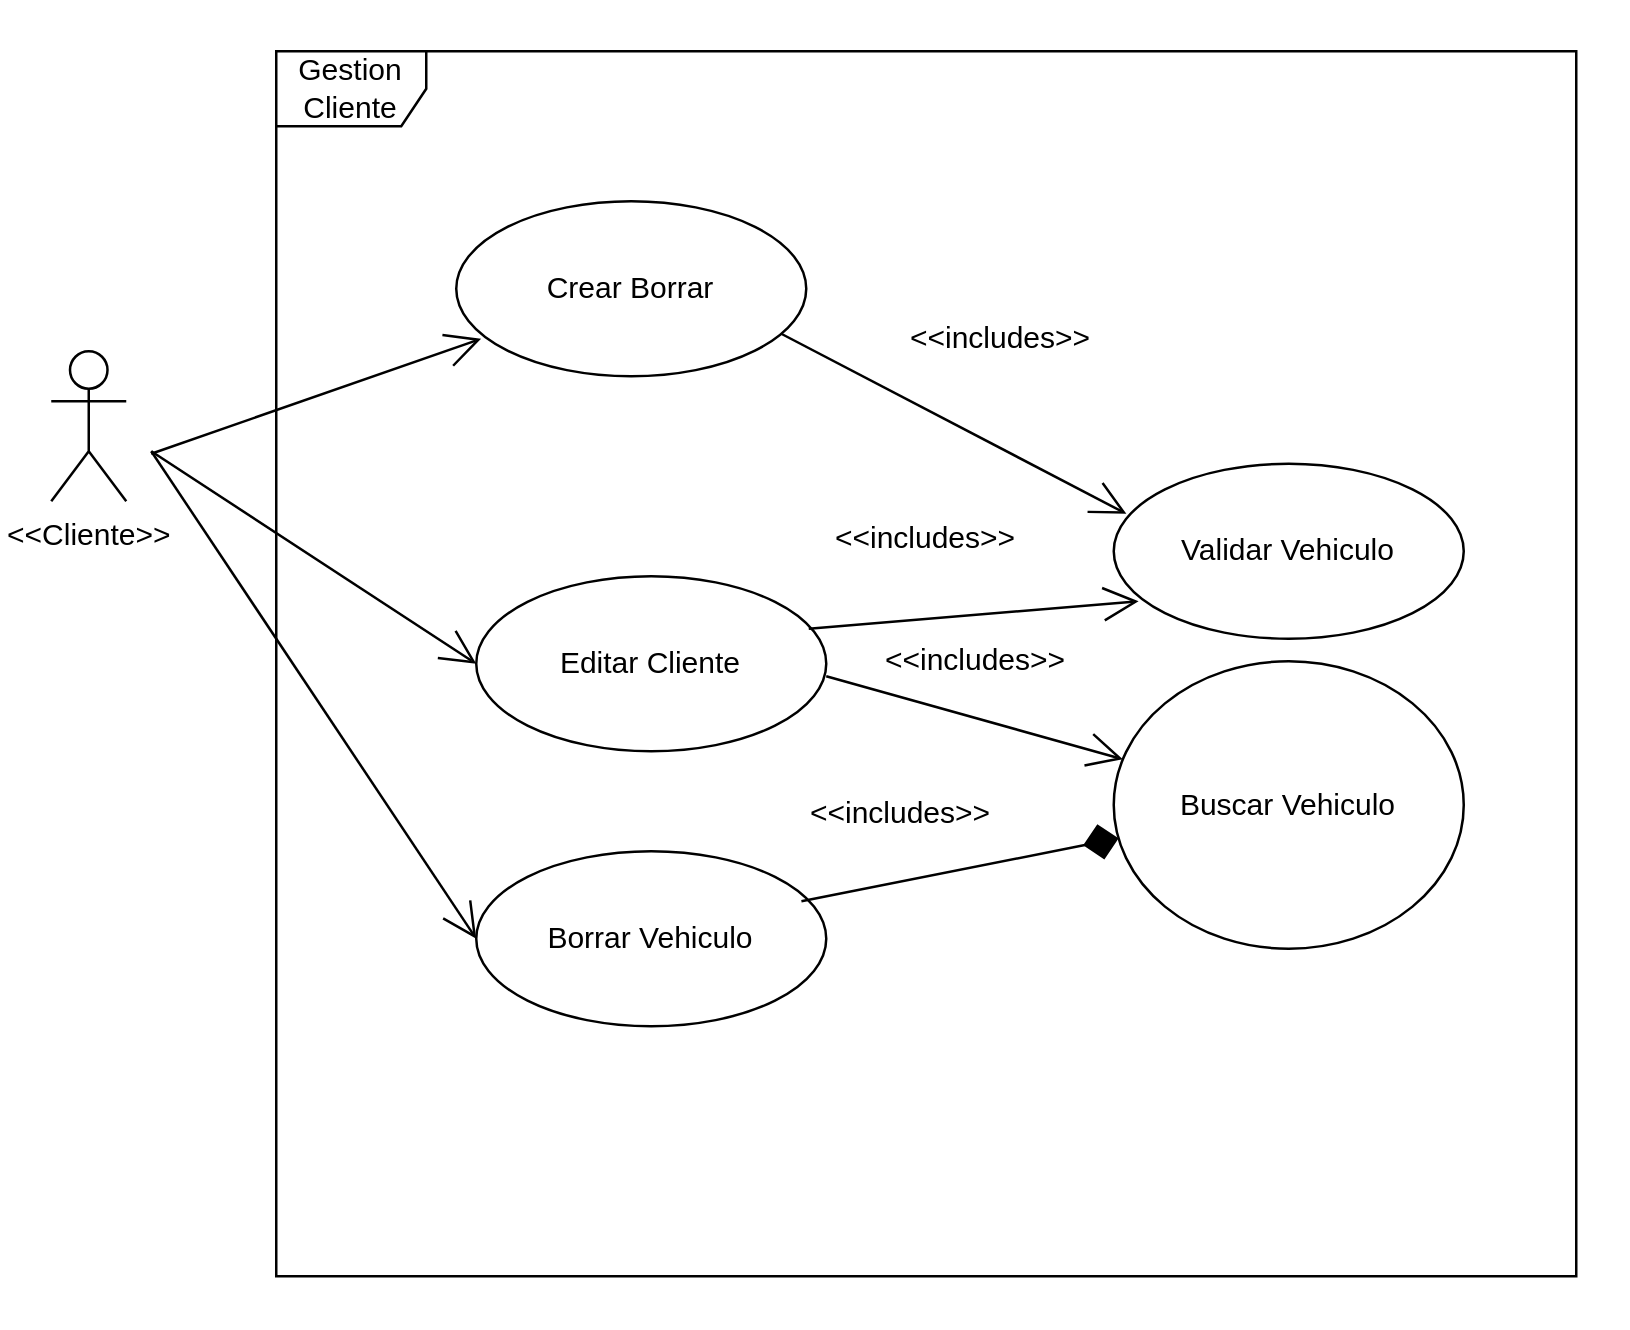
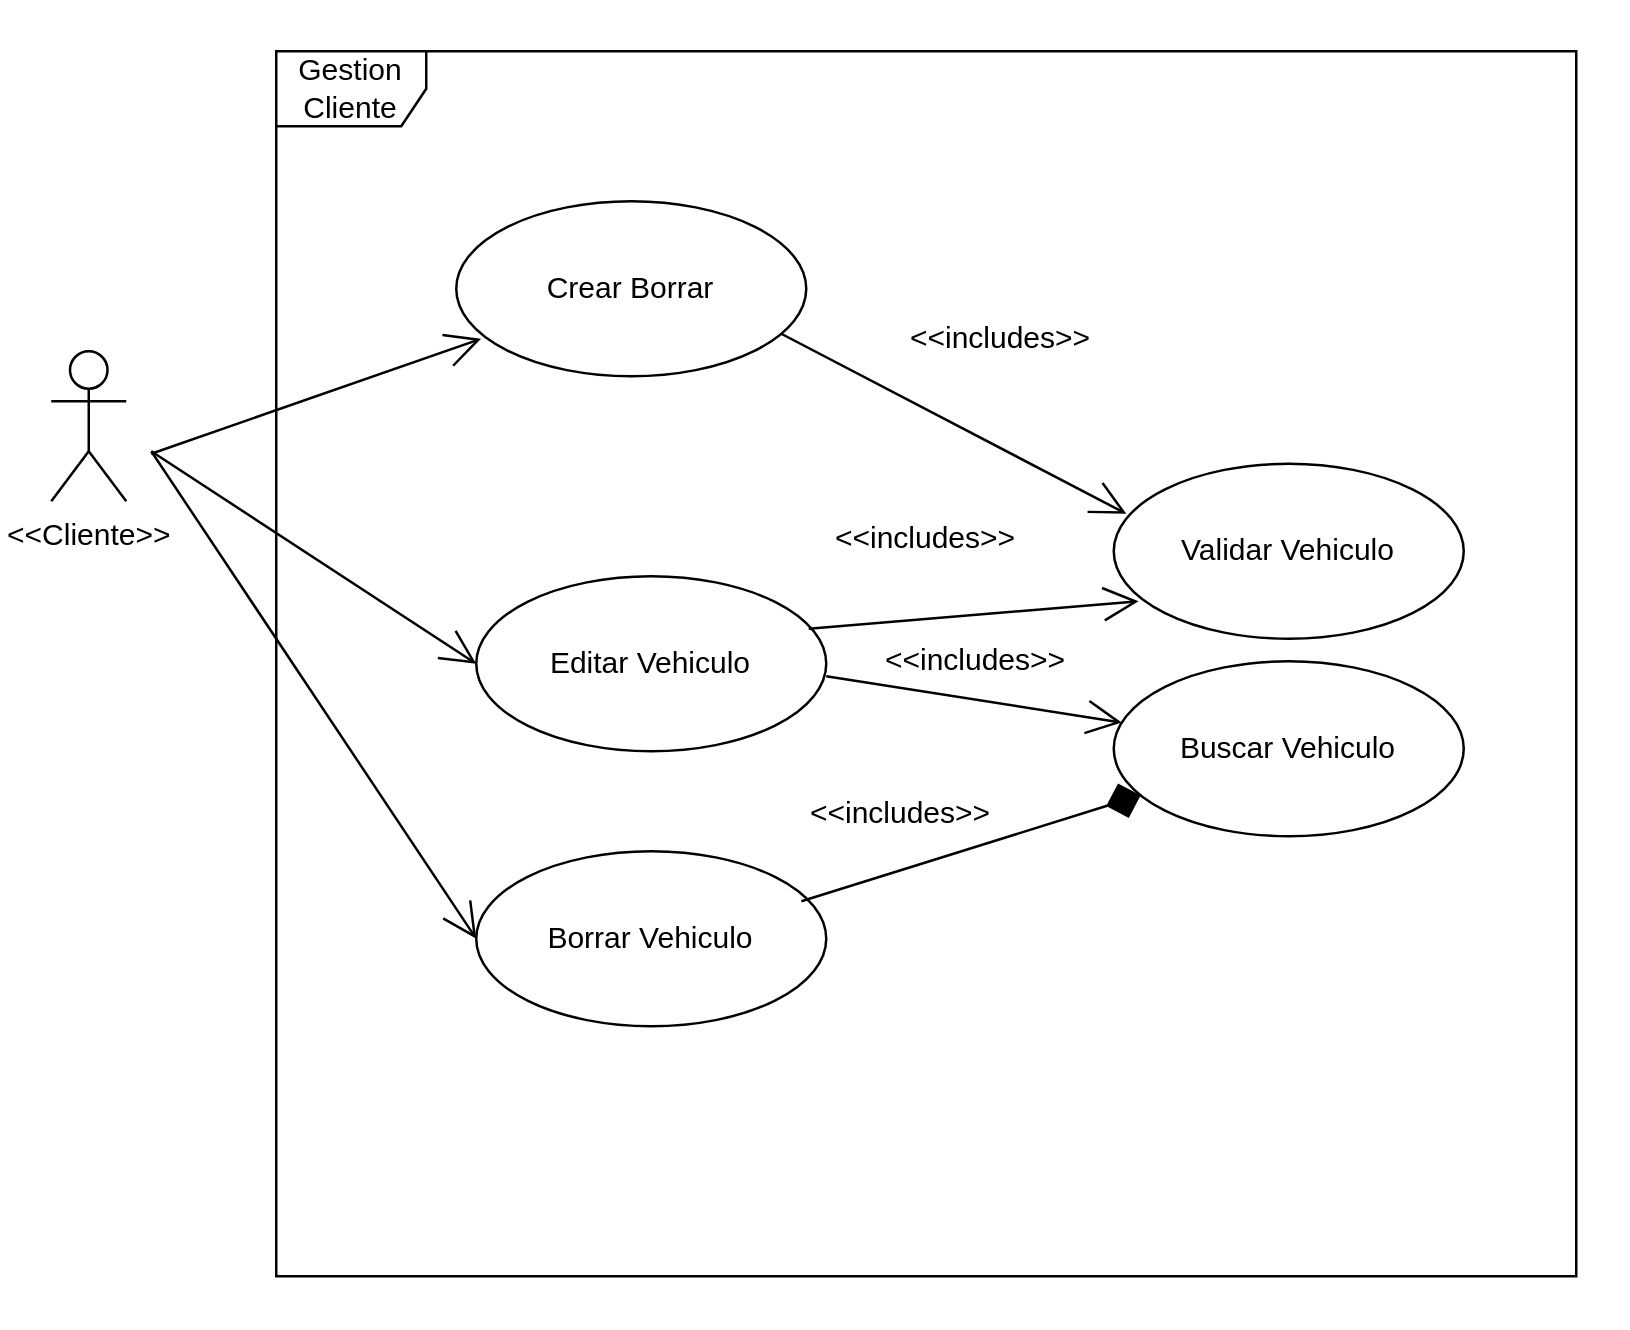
  <mxCell id="0" />
  <mxCell id="1" parent="0" />
  <mxCell id="2" value="&amp;lt;&amp;lt;Cliente&amp;gt;&amp;gt;" style="shape=umlActor;verticalLabelPosition=bottom;verticalAlign=top;html=1;outlineConnect=0;" vertex="1" parent="1"><mxGeometry x="20" y="140" width="30" height="60" as="geometry" /></mxCell>
  <mxCell id="3" value="Gestion Cliente" style="shape=umlFrame;whiteSpace=wrap;html=1;pointerEvents=0;" vertex="1" parent="1"><mxGeometry x="110" y="20" width="520" height="490" as="geometry" /></mxCell>
  <mxCell id="4" value="" style="endArrow=open;endFill=1;endSize=12;html=1;rounded=0;entryX=0;entryY=0.5;entryDx=0;entryDy=0;" edge="1" parent="1" target="5"><mxGeometry width="160" relative="1" as="geometry"><mxPoint x="60" y="180" as="sourcePoint" /><mxPoint x="150" y="175" as="targetPoint" /></mxGeometry></mxCell>
  <mxCell id="5" value="Borrar Vehiculo" style="ellipse;whiteSpace=wrap;html=1;" vertex="1" parent="1"><mxGeometry x="190" y="340" width="140" height="70" as="geometry" /></mxCell>
- <mxCell id="6" value="Buscar Vehiculo" style="ellipse;whiteSpace=wrap;html=1;" vertex="1" parent="1"><mxGeometry x="445" y="264" width="140" height="115" as="geometry" /></mxCell>
+ <mxCell id="6" value="Buscar Vehiculo" style="ellipse;whiteSpace=wrap;html=1;" vertex="1" parent="1"><mxGeometry x="445" y="264" width="140" height="70" as="geometry" /></mxCell>
  <mxCell id="7" value="" style="endArrow=diamond;endFill=1;endSize=12;html=1;rounded=0;exitX=0.929;exitY=0.286;exitDx=0;exitDy=0;exitPerimeter=0;" edge="1" parent="1" source="5" target="6"><mxGeometry width="160" relative="1" as="geometry"><mxPoint x="260" y="140" as="sourcePoint" /><mxPoint x="420" y="140" as="targetPoint" /></mxGeometry></mxCell>
  <mxCell id="8" value="&amp;lt;&amp;lt;includes&amp;gt;&amp;gt;" style="text;html=1;strokeColor=none;fillColor=none;align=center;verticalAlign=middle;whiteSpace=wrap;rounded=0;" vertex="1" parent="1"><mxGeometry x="330" y="310" width="60" height="30" as="geometry" /></mxCell>
  <mxCell id="9" value="" style="endArrow=open;endFill=1;endSize=12;html=1;rounded=0;entryX=0;entryY=0.5;entryDx=0;entryDy=0;" edge="1" parent="1" target="10"><mxGeometry width="160" relative="1" as="geometry"><mxPoint x="60" y="180" as="sourcePoint" /><mxPoint x="160" y="70.5" as="targetPoint" /></mxGeometry></mxCell>
- <mxCell id="10" value="Editar Cliente" style="ellipse;whiteSpace=wrap;html=1;" vertex="1" parent="1"><mxGeometry x="190" y="230" width="140" height="70" as="geometry" /></mxCell>
+ <mxCell id="10" value="Editar Vehiculo" style="ellipse;whiteSpace=wrap;html=1;" vertex="1" parent="1"><mxGeometry x="190" y="230" width="140" height="70" as="geometry" /></mxCell>
  <mxCell id="11" value="" style="endArrow=open;endFill=1;endSize=12;html=1;rounded=0;exitX=0.929;exitY=0.286;exitDx=0;exitDy=0;exitPerimeter=0;" edge="1" parent="1" target="6"><mxGeometry width="160" relative="1" as="geometry"><mxPoint x="330" y="270" as="sourcePoint" /><mxPoint x="466" y="228" as="targetPoint" /></mxGeometry></mxCell>
  <mxCell id="12" value="&amp;lt;&amp;lt;includes&amp;gt;&amp;gt;" style="text;html=1;strokeColor=none;fillColor=none;align=center;verticalAlign=middle;whiteSpace=wrap;rounded=0;" vertex="1" parent="1"><mxGeometry x="360" y="249" width="60" height="30" as="geometry" /></mxCell>
  <mxCell id="13" value="Validar Vehiculo" style="ellipse;whiteSpace=wrap;html=1;" vertex="1" parent="1"><mxGeometry x="445" y="185" width="140" height="70" as="geometry" /></mxCell>
  <mxCell id="14" value="&amp;lt;&amp;lt;includes&amp;gt;&amp;gt;" style="text;html=1;strokeColor=none;fillColor=none;align=center;verticalAlign=middle;whiteSpace=wrap;rounded=0;" vertex="1" parent="1"><mxGeometry x="340" y="200" width="60" height="30" as="geometry" /></mxCell>
  <mxCell id="15" value="&amp;lt;&amp;lt;includes&amp;gt;&amp;gt;" style="text;html=1;strokeColor=none;fillColor=none;align=center;verticalAlign=middle;whiteSpace=wrap;rounded=0;" vertex="1" parent="1"><mxGeometry x="370" y="120" width="60" height="30" as="geometry" /></mxCell>
  <mxCell id="16" value="" style="endArrow=open;endFill=1;endSize=12;html=1;rounded=0;exitX=0.95;exitY=0.3;exitDx=0;exitDy=0;exitPerimeter=0;entryX=0.071;entryY=0.786;entryDx=0;entryDy=0;entryPerimeter=0;" edge="1" parent="1" source="10" target="13"><mxGeometry width="160" relative="1" as="geometry"><mxPoint x="327" y="235" as="sourcePoint" /><mxPoint x="445" y="254" as="targetPoint" /></mxGeometry></mxCell>
  <mxCell id="17" value="Crear Borrar" style="ellipse;whiteSpace=wrap;html=1;" vertex="1" parent="1"><mxGeometry x="182" y="80" width="140" height="70" as="geometry" /></mxCell>
  <mxCell id="18" value="" style="endArrow=open;endFill=1;endSize=12;html=1;rounded=0;exitX=0.95;exitY=0.3;exitDx=0;exitDy=0;exitPerimeter=0;entryX=0.071;entryY=0.786;entryDx=0;entryDy=0;entryPerimeter=0;" edge="1" parent="1" target="17"><mxGeometry width="160" relative="1" as="geometry"><mxPoint x="60" y="181" as="sourcePoint" /><mxPoint x="182" y="184" as="targetPoint" /></mxGeometry></mxCell>
  <mxCell id="19" value="" style="endArrow=open;endFill=1;endSize=12;html=1;rounded=0;exitX=0.929;exitY=0.286;exitDx=0;exitDy=0;exitPerimeter=0;entryX=0.036;entryY=0.286;entryDx=0;entryDy=0;entryPerimeter=0;" edge="1" parent="1" target="13"><mxGeometry width="160" relative="1" as="geometry"><mxPoint x="312" y="133" as="sourcePoint" /><mxPoint x="430" y="152" as="targetPoint" /></mxGeometry></mxCell>
